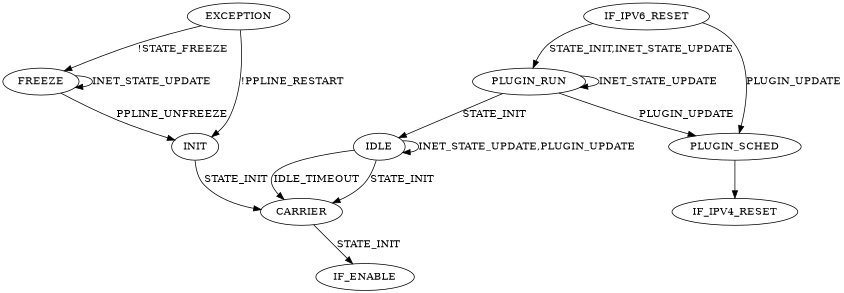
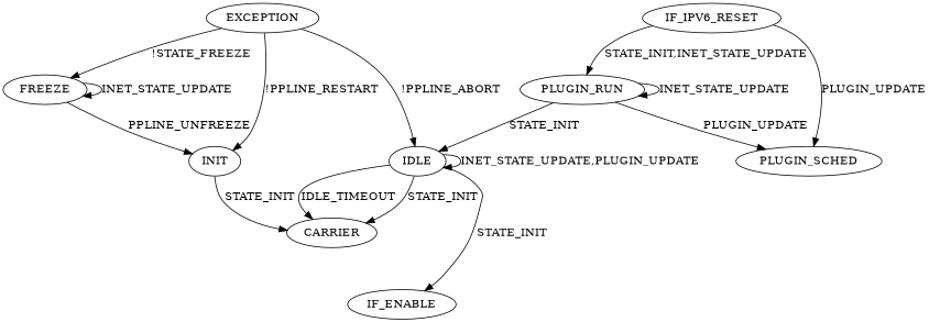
  digraph {
    INIT [init=true]
    n2 [label=CARRIER]
    IF_ENABLE
    PLUGIN_SCHED
-   IF_IPV4_RESET
    IF_IPV6_RESET
    PLUGIN_RUN
    IDLE
    FREEZE
    EXCEPTION
    INIT -> n2 [label=STATE_INIT]
-   n2 -> IF_ENABLE [label=STATE_INIT]
-   PLUGIN_SCHED -> IF_IPV4_RESET
+   IDLE -> IF_ENABLE [label=STATE_INIT]
    IF_IPV6_RESET -> PLUGIN_SCHED [label=PLUGIN_UPDATE]
    IF_IPV6_RESET -> PLUGIN_RUN [label="STATE_INIT,INET_STATE_UPDATE"]
    PLUGIN_RUN -> PLUGIN_SCHED [label=PLUGIN_UPDATE]
    PLUGIN_RUN -> PLUGIN_RUN [label=INET_STATE_UPDATE]
    PLUGIN_RUN -> IDLE [label=STATE_INIT]
    IDLE -> n2 [label=STATE_INIT]
    IDLE -> n2 [label=IDLE_TIMEOUT]
    IDLE -> IDLE [label="INET_STATE_UPDATE,PLUGIN_UPDATE"]
    FREEZE -> INIT [label=PPLINE_UNFREEZE]
    FREEZE -> FREEZE [label=INET_STATE_UPDATE]
    EXCEPTION -> INIT [label="!PPLINE_RESTART"]
+   EXCEPTION -> IDLE [label="!PPLINE_ABORT"]
    EXCEPTION -> FREEZE [label="!STATE_FREEZE"]
  }
